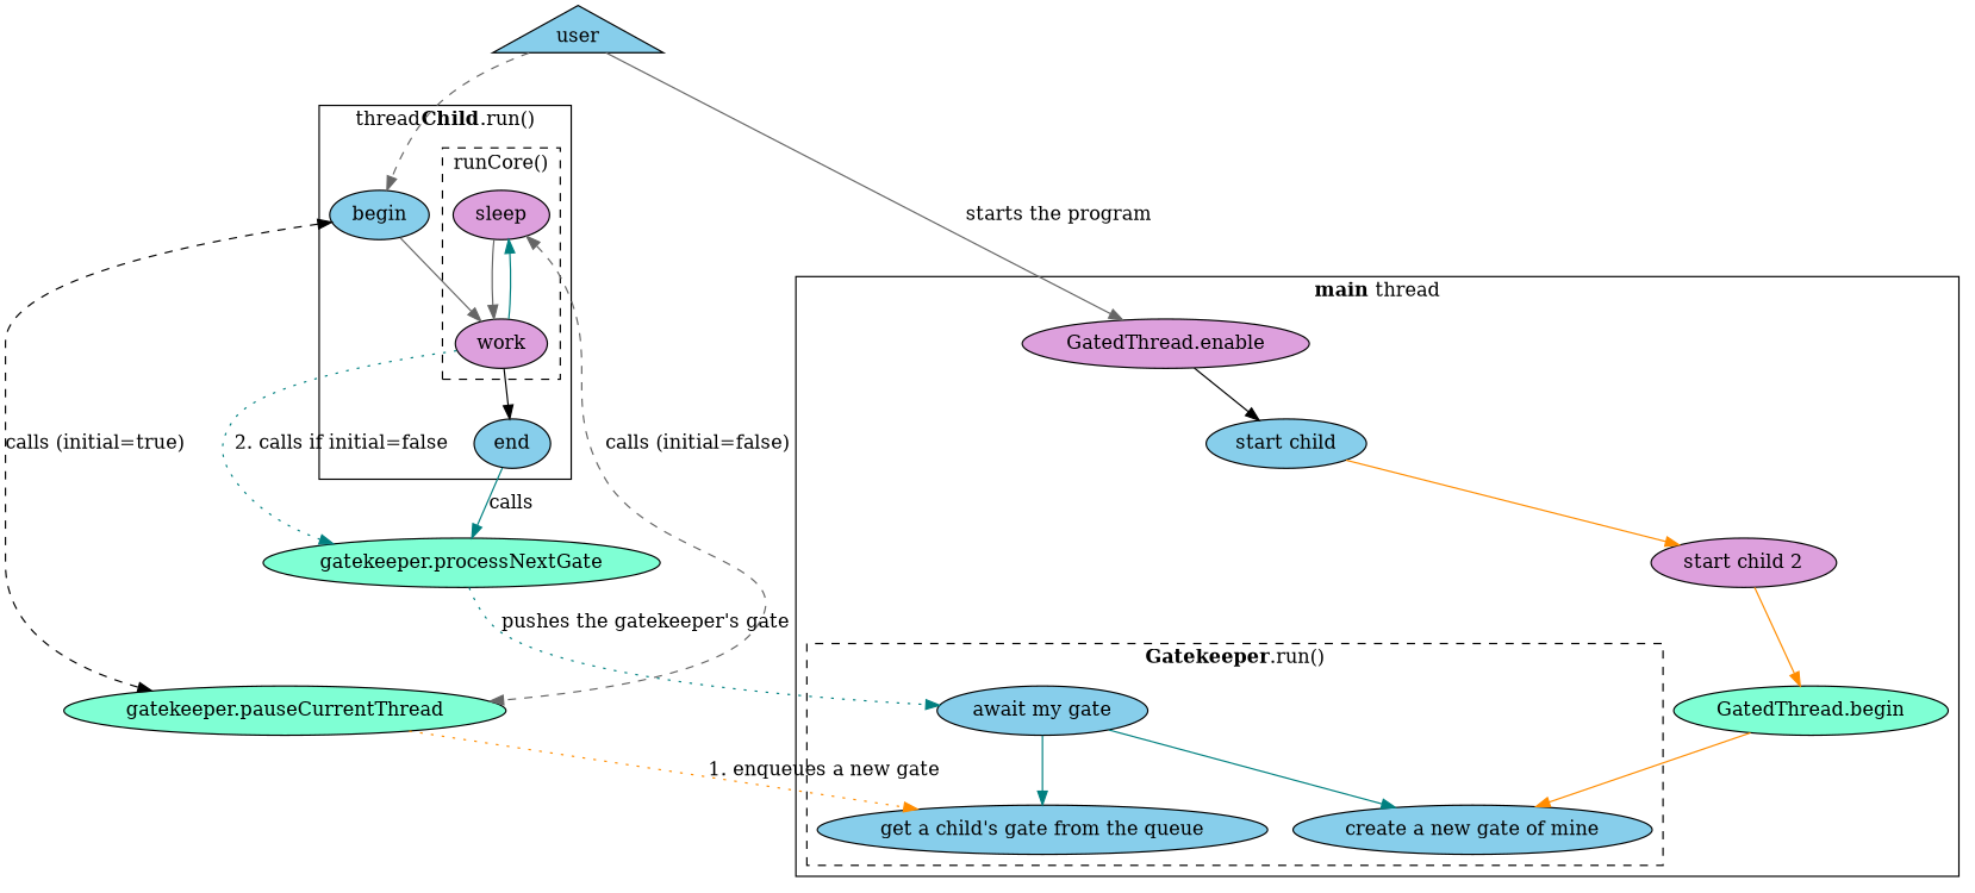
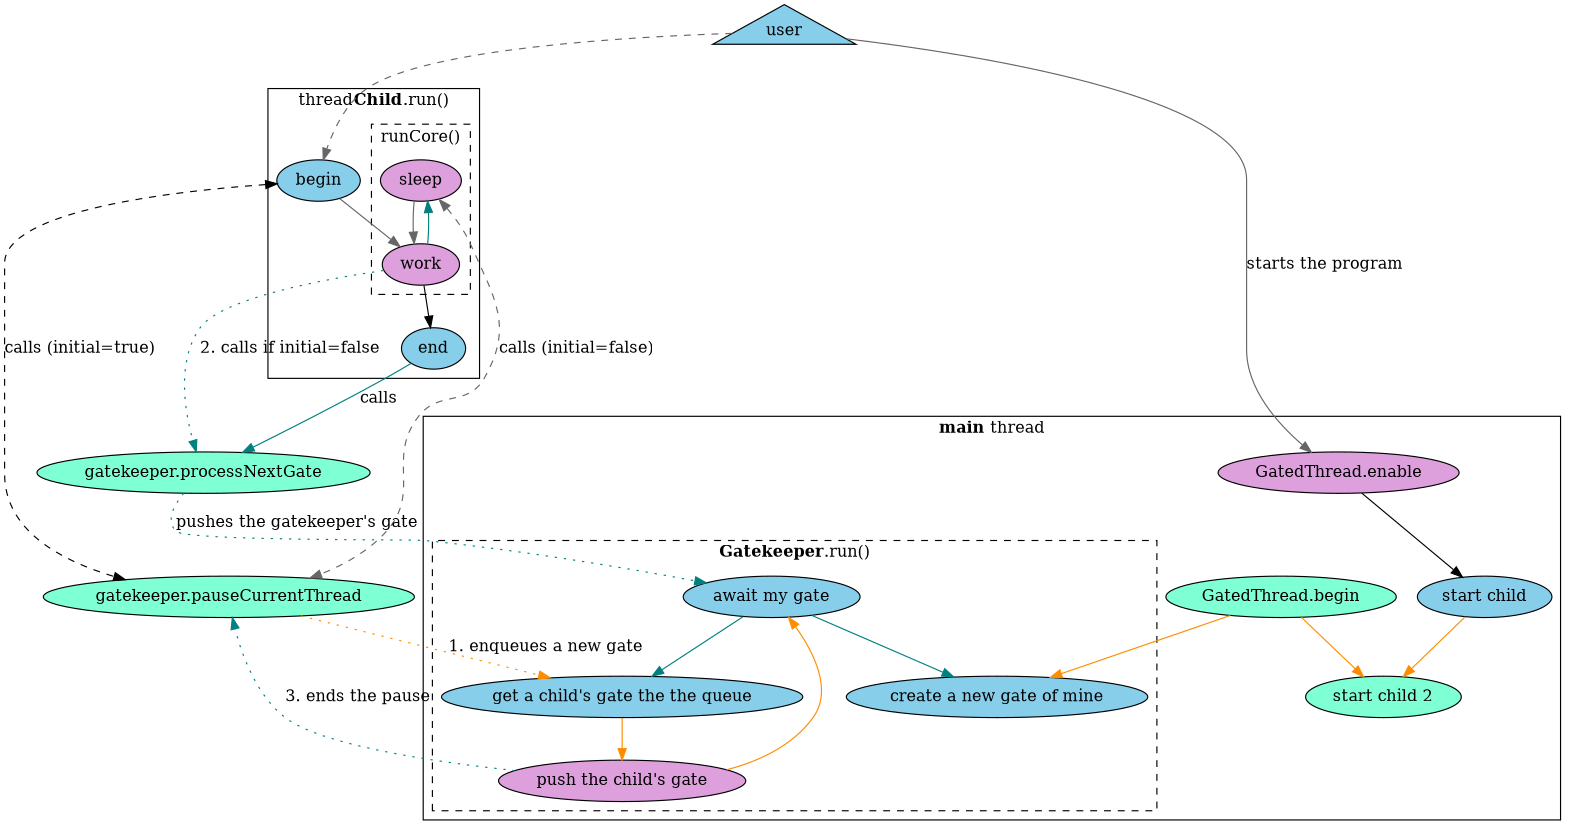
  digraph {
    node [fillcolor=skyblue style=filled]
    edge [color=teal]
    n1 [label="create a new gate of mine"]
-   n2 [label="get a child's gate from the queue"]
+   n2 [label="get a child's gate the the queue"]
+   n3 [fillcolor=plum label="push the child's gate"]
    n4 [label="await my gate"]
    "GatedThread.enable" [fillcolor=plum]
    "start child"
-   "start child 2" [fillcolor=plum]
+   "start child 2" [fillcolor=aquamarine]
    n8 [fillcolor=aquamarine label="GatedThread.begin"]
    sleep [fillcolor=plum]
    work [fillcolor=plum]
    begin
    end
    "gatekeeper.pauseCurrentThread" [fillcolor=aquamarine]
    "gatekeeper.processNextGate" [fillcolor=aquamarine]
    user [shape=triangle]
    subgraph cluster_1 {
      label=<<b>main</b> thread>
      "GatedThread.enable"
      "start child"
      "start child 2"
      n8
      subgraph cluster_2 {
        label=<<b>Gatekeeper</b>.run()>
        style=dashed
        n1
        n2
+       n3
        n4
      }
    }
    subgraph cluster_3 {
      label=<thread<b>Child</b>.run()>
      begin
      end
      subgraph cluster_4 {
        label="runCore()"
        style=dashed
        sleep
        work
      }
    }
+   n2 -> n3 [color=darkorange]
+   n3 -> n4 [color=darkorange]
+   n3 -> "gatekeeper.pauseCurrentThread" [label="3. ends the pause" style=dotted]
    n4 -> n1
    n4 -> n2
    "GatedThread.enable" -> "start child" [color=black]
    "start child" -> "start child 2" [color=darkorange]
-   "start child 2" -> n8 [color=darkorange]
+   n8 -> "start child 2" [color=darkorange]
    n8 -> n1 [color=darkorange]
    sleep -> work [color=gray40]
    sleep -> "gatekeeper.pauseCurrentThread" [color=gray40 constraint=false dir=both label="calls (initial=false)" style=dashed]
    work -> sleep
    work -> end [color=black]
    work -> "gatekeeper.processNextGate" [label="2. calls if initial=false" style=dotted]
    begin -> work [color=gray40]
    begin -> "gatekeeper.pauseCurrentThread" [color=black dir=both label="calls (initial=true)" style=dashed]
    end -> "gatekeeper.processNextGate" [label=calls]
    "gatekeeper.pauseCurrentThread" -> n2 [color=darkorange label="1. enqueues a new gate" style=dotted]
    "gatekeeper.processNextGate" -> n4 [label="pushes the gatekeeper's gate" style=dotted]
    user -> "GatedThread.enable" [color=gray40 label="starts the program"]
    user -> begin [color=gray40 style=dashed]
  }
